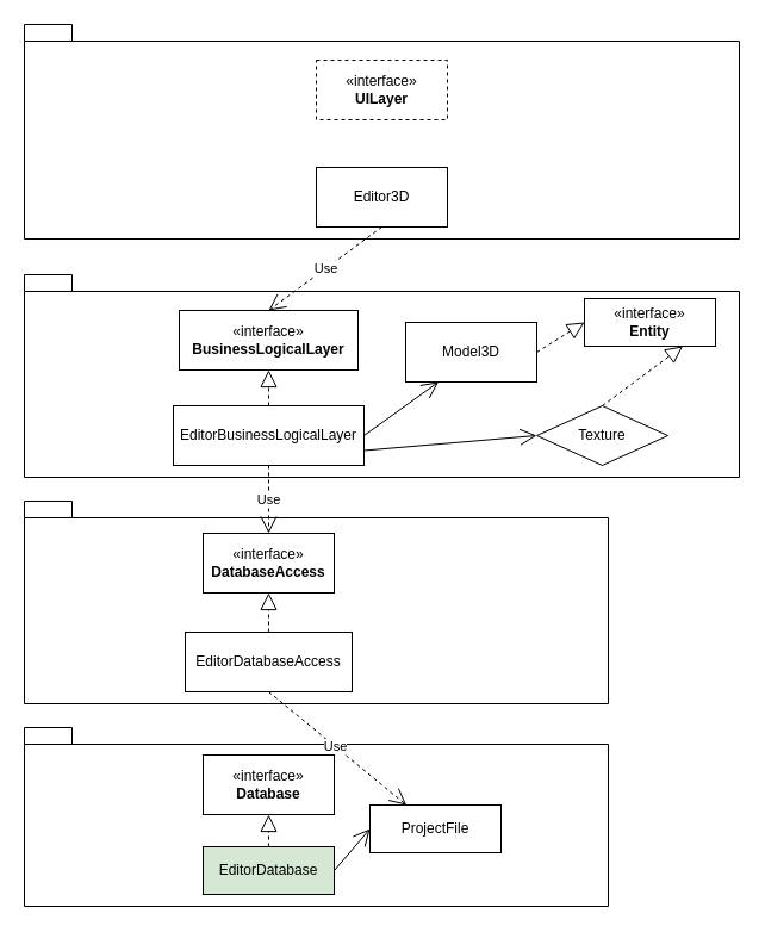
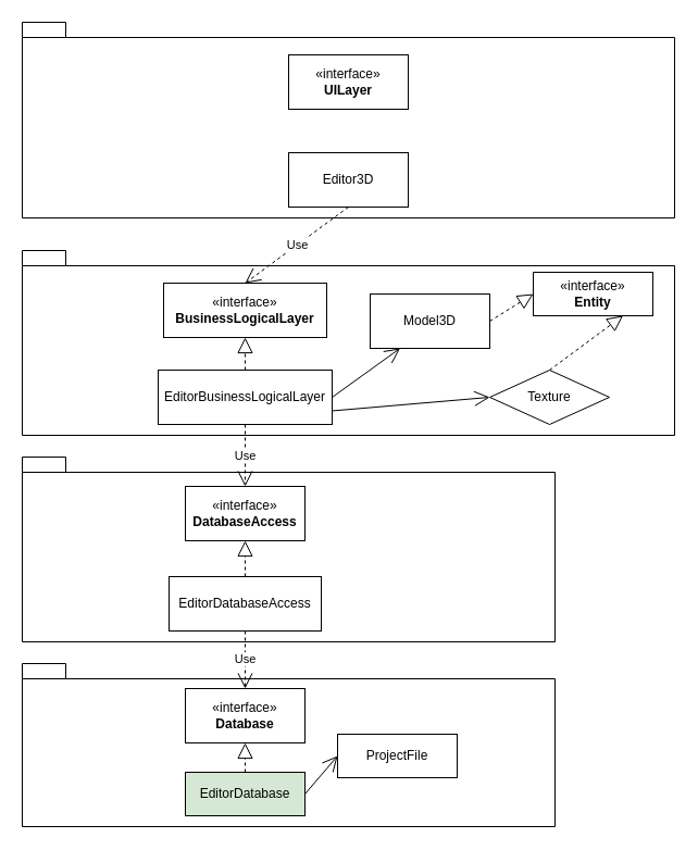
  <mxCell id="0" />
  <mxCell id="1" parent="0" />
  <mxCell id="2" value="" style="shape=folder;fontStyle=1;spacingTop=10;tabWidth=40;tabHeight=14;tabPosition=left;html=1;whiteSpace=wrap;" vertex="1" parent="1"><mxGeometry x="20" y="420" width="490" height="170" as="geometry" /></mxCell>
  <mxCell id="3" value="" style="shape=folder;fontStyle=1;spacingTop=10;tabWidth=40;tabHeight=14;tabPosition=left;html=1;whiteSpace=wrap;" vertex="1" parent="1"><mxGeometry x="20" y="610" width="490" height="150" as="geometry" /></mxCell>
  <mxCell id="4" value="EditorDatabase" style="html=1;whiteSpace=wrap;fillColor=#d5e8d4;" vertex="1" parent="1"><mxGeometry x="170" y="710" width="110" height="40" as="geometry" /></mxCell>
  <mxCell id="5" value="«interface»&lt;br&gt;&lt;b&gt;Database&lt;/b&gt;" style="html=1;whiteSpace=wrap;" vertex="1" parent="1"><mxGeometry x="170" y="633" width="110" height="50" as="geometry" /></mxCell>
  <mxCell id="6" value="" style="endArrow=block;dashed=1;endFill=0;endSize=12;html=1;rounded=0;exitX=0.5;exitY=0;exitDx=0;exitDy=0;entryX=0.5;entryY=1;entryDx=0;entryDy=0;" edge="1" parent="1" source="4" target="5"><mxGeometry width="160" relative="1" as="geometry"><mxPoint x="70" y="690" as="sourcePoint" /><mxPoint x="230" y="690" as="targetPoint" /></mxGeometry></mxCell>
  <mxCell id="7" value="ProjectFile" style="html=1;whiteSpace=wrap;" vertex="1" parent="1"><mxGeometry x="310" y="675" width="110" height="40" as="geometry" /></mxCell>
  <mxCell id="8" value="" style="endArrow=open;endFill=1;endSize=12;html=1;rounded=0;exitX=1;exitY=0.5;exitDx=0;exitDy=0;entryX=0;entryY=0.5;entryDx=0;entryDy=0;" edge="1" parent="1" source="4" target="7"><mxGeometry width="160" relative="1" as="geometry"><mxPoint x="330" y="650" as="sourcePoint" /><mxPoint x="490" y="650" as="targetPoint" /></mxGeometry></mxCell>
  <mxCell id="9" value="«interface»&lt;br&gt;&lt;b&gt;DatabaseAccess&lt;/b&gt;" style="html=1;whiteSpace=wrap;" vertex="1" parent="1"><mxGeometry x="170" y="447" width="110" height="50" as="geometry" /></mxCell>
  <mxCell id="10" value="EditorDatabaseAccess" style="html=1;whiteSpace=wrap;" vertex="1" parent="1"><mxGeometry x="155" y="530" width="140" height="50" as="geometry" /></mxCell>
  <mxCell id="11" value="" style="endArrow=block;dashed=1;endFill=0;endSize=12;html=1;rounded=0;exitX=0.5;exitY=0;exitDx=0;exitDy=0;entryX=0.5;entryY=1;entryDx=0;entryDy=0;" edge="1" parent="1" source="10" target="9"><mxGeometry width="160" relative="1" as="geometry"><mxPoint x="30" y="540" as="sourcePoint" /><mxPoint x="190" y="540" as="targetPoint" /></mxGeometry></mxCell>
- <mxCell id="12" value="Use" style="endArrow=open;endSize=12;dashed=1;html=1;rounded=0;exitX=0.5;exitY=1;exitDx=0;exitDy=0;" edge="1" parent="1" source="10" target="7"><mxGeometry x="-0.02" width="160" relative="1" as="geometry"><mxPoint x="190" y="600" as="sourcePoint" /><mxPoint x="350" y="600" as="targetPoint" /><mxPoint as="offset" /></mxGeometry></mxCell>
+ <mxCell id="12" value="Use" style="endArrow=open;endSize=12;dashed=1;html=1;rounded=0;exitX=0.5;exitY=1;exitDx=0;exitDy=0;entryX=0.5;entryY=0;entryDx=0;entryDy=0;" edge="1" parent="1" source="10" target="5"><mxGeometry x="-0.02" width="160" relative="1" as="geometry"><mxPoint x="190" y="600" as="sourcePoint" /><mxPoint x="350" y="600" as="targetPoint" /><mxPoint as="offset" /></mxGeometry></mxCell>
  <mxCell id="13" value="" style="shape=folder;fontStyle=1;spacingTop=10;tabWidth=40;tabHeight=14;tabPosition=left;html=1;whiteSpace=wrap;" vertex="1" parent="1"><mxGeometry x="20" y="230" width="600" height="170" as="geometry" /></mxCell>
  <mxCell id="14" value="«interface»&lt;br&gt;&lt;b&gt;BusinessLogicalLayer&lt;/b&gt;" style="html=1;whiteSpace=wrap;" vertex="1" parent="1"><mxGeometry x="150" y="260" width="150" height="50" as="geometry" /></mxCell>
  <mxCell id="15" value="EditorBusinessLogicalLayer" style="html=1;whiteSpace=wrap;" vertex="1" parent="1"><mxGeometry x="145" y="340" width="160" height="50" as="geometry" /></mxCell>
  <mxCell id="16" value="" style="endArrow=block;dashed=1;endFill=0;endSize=12;html=1;rounded=0;exitX=0.5;exitY=0;exitDx=0;exitDy=0;entryX=0.5;entryY=1;entryDx=0;entryDy=0;" edge="1" parent="1" source="15" target="14"><mxGeometry width="160" relative="1" as="geometry"><mxPoint x="90" y="290" as="sourcePoint" /><mxPoint x="250" y="290" as="targetPoint" /></mxGeometry></mxCell>
  <mxCell id="17" value="Use" style="endArrow=open;endSize=12;dashed=1;html=1;rounded=0;exitX=0.5;exitY=1;exitDx=0;exitDy=0;entryX=0.5;entryY=0;entryDx=0;entryDy=0;" edge="1" parent="1" source="15" target="9"><mxGeometry width="160" relative="1" as="geometry"><mxPoint x="90" y="400" as="sourcePoint" /><mxPoint x="250" y="400" as="targetPoint" /></mxGeometry></mxCell>
  <mxCell id="18" value="«interface»&lt;br&gt;&lt;b&gt;Entity&lt;/b&gt;" style="html=1;whiteSpace=wrap;" vertex="1" parent="1"><mxGeometry x="490" y="250" width="110" height="40" as="geometry" /></mxCell>
  <mxCell id="19" value="Model3D" style="html=1;whiteSpace=wrap;" vertex="1" parent="1"><mxGeometry x="340" y="270" width="110" height="50" as="geometry" /></mxCell>
  <mxCell id="20" value="" style="endArrow=block;dashed=1;endFill=0;endSize=12;html=1;rounded=0;exitX=1;exitY=0.5;exitDx=0;exitDy=0;entryX=0;entryY=0.5;entryDx=0;entryDy=0;" edge="1" parent="1" source="19" target="18"><mxGeometry width="160" relative="1" as="geometry"><mxPoint x="350" y="320" as="sourcePoint" /><mxPoint x="510" y="320" as="targetPoint" /></mxGeometry></mxCell>
  <mxCell id="21" value="Texture" style="rhombus;html=1;whiteSpace=wrap;" vertex="1" parent="1"><mxGeometry x="450" y="340" width="110" height="50" as="geometry" /></mxCell>
  <mxCell id="22" value="" style="endArrow=block;dashed=1;endFill=0;endSize=12;html=1;rounded=0;exitX=0.5;exitY=0;exitDx=0;exitDy=0;entryX=0.75;entryY=1;entryDx=0;entryDy=0;" edge="1" parent="1" source="21" target="18"><mxGeometry width="160" relative="1" as="geometry"><mxPoint x="480" y="320" as="sourcePoint" /><mxPoint x="640" y="320" as="targetPoint" /></mxGeometry></mxCell>
  <mxCell id="23" value="" style="shape=folder;fontStyle=1;spacingTop=10;tabWidth=40;tabHeight=14;tabPosition=left;html=1;whiteSpace=wrap;" vertex="1" parent="1"><mxGeometry x="20" y="20" width="600" height="180" as="geometry" /></mxCell>
- <mxCell id="24" value="«interface»&lt;br&gt;&lt;b&gt;UILayer&lt;/b&gt;" style="html=1;whiteSpace=wrap;dashed=1;" vertex="1" parent="1"><mxGeometry x="265" y="50" width="110" height="50" as="geometry" /></mxCell>
+ <mxCell id="24" value="«interface»&lt;br&gt;&lt;b&gt;UILayer&lt;/b&gt;" style="html=1;whiteSpace=wrap;" vertex="1" parent="1"><mxGeometry x="265" y="50" width="110" height="50" as="geometry" /></mxCell>
  <mxCell id="25" value="Editor3D" style="html=1;whiteSpace=wrap;" vertex="1" parent="1"><mxGeometry x="265" y="140" width="110" height="50" as="geometry" /></mxCell>
  <mxCell id="26" value="Use" style="endArrow=open;endSize=12;dashed=1;html=1;rounded=0;entryX=0.5;entryY=0;entryDx=0;entryDy=0;exitX=0.5;exitY=1;exitDx=0;exitDy=0;" edge="1" parent="1" source="25" target="14"><mxGeometry width="160" relative="1" as="geometry"><mxPoint x="90" y="150" as="sourcePoint" /><mxPoint x="250" y="150" as="targetPoint" /></mxGeometry></mxCell>
  <mxCell id="27" value="" style="endArrow=open;endFill=1;endSize=12;html=1;rounded=0;exitX=1;exitY=0.5;exitDx=0;exitDy=0;entryX=0.25;entryY=1;entryDx=0;entryDy=0;" edge="1" parent="1" source="15" target="19"><mxGeometry width="160" relative="1" as="geometry"><mxPoint x="330" y="365" as="sourcePoint" /><mxPoint x="465" y="365" as="targetPoint" /></mxGeometry></mxCell>
  <mxCell id="28" value="" style="endArrow=open;endFill=1;endSize=12;html=1;rounded=0;exitX=1;exitY=0.75;exitDx=0;exitDy=0;entryX=0;entryY=0.5;entryDx=0;entryDy=0;" edge="1" parent="1" source="15" target="21"><mxGeometry width="160" relative="1" as="geometry"><mxPoint x="330" y="380" as="sourcePoint" /><mxPoint x="490" y="380" as="targetPoint" /></mxGeometry></mxCell>
